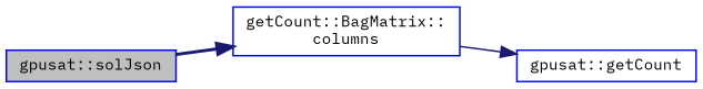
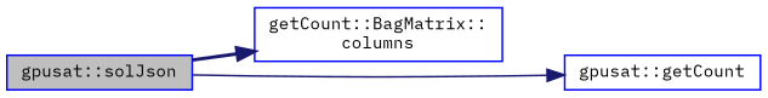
  digraph {
    fontname="IBM Plex Mono"
    rankdir=LR
    node [color=blue fillcolor=white fontname="IBM Plex Mono" fontsize=10 shape=record style=filled]
    edge [color=midnightblue fontname="IBM Plex Mono" fontsize=10 labelfontname=Helvetica labelfontsize=10]
    n1 [fillcolor=grey75 fontcolor=black height=0.2 label="gpusat::solJson" width=0.4]
    n2 [height=0.2 label="getCount::BagMatrix::\lcolumns" width=0.4]
    n3 [height=0.2 label="gpusat::getCount" width=0.4]
    n1 -> n2 [style=bold]
-   n2 -> n3 [style=solid]
+   n1 -> n3 [style=solid]
  }
